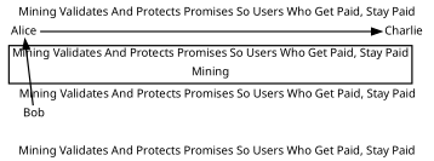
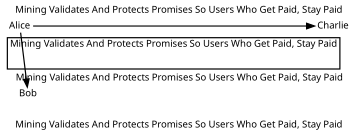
  digraph {
    fontname=Sans
    fontsize=30
    label="Mining Validates And Protects Promises So Users Who Get Paid, Stay Paid"
    nodesep=5.5
    penwidth=0
    rankdir=TB
    ranksep=0.1
    splines=false
    node [fontname=Sans fontsize=30 penwidth=1.75 shape=none]
    edge [arrowsize=2.5 fontname=Sans penwidth=3.75 style=invis]
    n1 [label=Charlie]
    bob0 [style=invis]
-   n3 [label=Mining]
    n4 [label=Alice]
    a [style=invis]
    n6 [label=Bob]
    c [style=invis]
    subgraph sub_1 {
      n1
      bob0
-     n3
      n4
      a
      n6
      c
    }
    subgraph cluster_2 {
      n1
      bob0
      n4
    }
    subgraph cluster_3 {
      n6
    }
    subgraph cluster_4 {
      penwidth=3.75
-     n3
      a
      c
    }
-   bob0 -> n3
    n4 -> n1 [constraint=false style=""]
    n4 -> a
-   n6 -> n4 [constraint=false style=""]
+   n4 -> n6 [constraint=false style=""]
    a -> n6
    c -> n1
    c -> n6
  }
